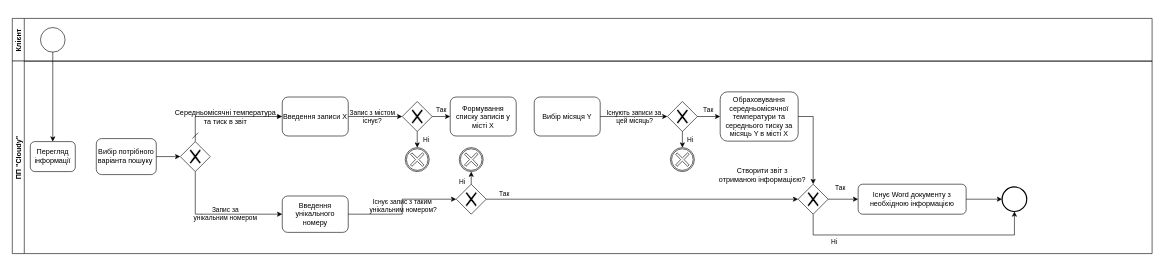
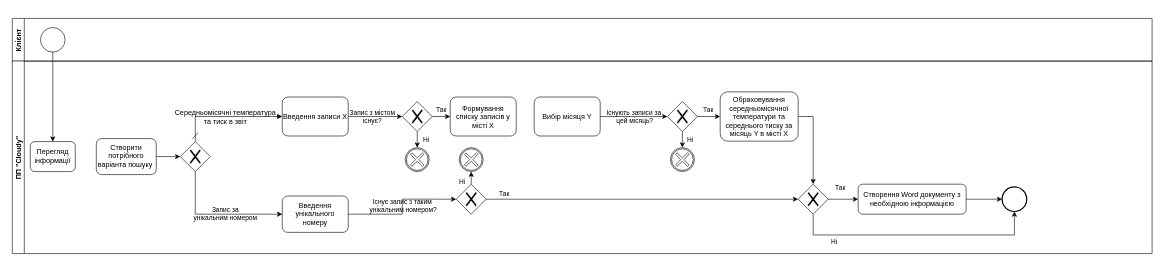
  <mxCell id="0" />
  <mxCell id="1" parent="0" />
  <mxCell id="2" value="" style="group" parent="1" vertex="1" connectable="0"><mxGeometry x="20" y="20.67" width="1900" height="420" as="geometry" /></mxCell>
  <mxCell id="3" value="Клієнт" style="swimlane;startSize=20;horizontal=0;" parent="2" vertex="1"><mxGeometry y="9.33" width="1900" height="71.33" as="geometry"><mxRectangle x="1060" y="1090" width="30" height="60" as="alternateBounds" /></mxGeometry></mxCell>
  <mxCell id="4" value="" style="ellipse;whiteSpace=wrap;html=1;aspect=fixed;" parent="3" vertex="1"><mxGeometry x="47" y="15.17" width="41" height="41" as="geometry" /></mxCell>
  <mxCell id="5" value="Ні" style="edgeStyle=orthogonalEdgeStyle;rounded=0;orthogonalLoop=1;jettySize=auto;html=1;exitX=0.5;exitY=0;exitDx=0;exitDy=0;entryX=0.5;entryY=1;entryDx=0;entryDy=0;labelBackgroundColor=none;" edge="1" parent="2" source="6" target="7"><mxGeometry x="-0.587" y="15" relative="1" as="geometry"><mxPoint as="offset" /></mxGeometry></mxCell>
  <mxCell id="6" value="" style="shape=mxgraph.bpmn.shape;html=1;verticalLabelPosition=bottom;labelBackgroundColor=#ffffff;verticalAlign=top;align=center;perimeter=rhombusPerimeter;background=gateway;outlineConnect=0;outline=none;symbol=exclusiveGw;" vertex="1" parent="2"><mxGeometry x="740" y="285.67" width="50" height="50" as="geometry" /></mxCell>
  <mxCell id="7" value="" style="shape=mxgraph.bpmn.shape;html=1;verticalLabelPosition=bottom;labelBackgroundColor=#ffffff;verticalAlign=top;align=center;perimeter=ellipsePerimeter;outlineConnect=0;outline=boundInt;symbol=cancel;" vertex="1" parent="2"><mxGeometry x="745" y="224.67" width="40" height="40" as="geometry" /></mxCell>
  <mxCell id="8" value="" style="shape=mxgraph.bpmn.shape;html=1;verticalLabelPosition=bottom;labelBackgroundColor=#ffffff;verticalAlign=top;align=center;perimeter=rhombusPerimeter;background=gateway;outlineConnect=0;outline=none;symbol=exclusiveGw;" vertex="1" parent="2"><mxGeometry x="1092" y="147.84" width="50" height="50" as="geometry" /></mxCell>
  <mxCell id="9" value="" style="shape=mxgraph.bpmn.shape;html=1;verticalLabelPosition=bottom;labelBackgroundColor=#ffffff;verticalAlign=top;align=center;perimeter=ellipsePerimeter;outlineConnect=0;outline=boundInt;symbol=cancel;" vertex="1" parent="2"><mxGeometry x="1097" y="224.67" width="40" height="40" as="geometry" /></mxCell>
  <mxCell id="10" value="Ні" style="edgeStyle=orthogonalEdgeStyle;rounded=0;orthogonalLoop=1;jettySize=auto;html=1;exitX=0.5;exitY=1;exitDx=0;exitDy=0;entryX=0.5;entryY=0;entryDx=0;entryDy=0;" edge="1" parent="2" source="8" target="9"><mxGeometry x="0.006" y="13" relative="1" as="geometry"><mxPoint as="offset" /></mxGeometry></mxCell>
  <mxCell id="11" value="Обраховування середньомісячної температури та середнього тиску за місяць Y в місті Х" style="shape=ext;rounded=1;html=1;whiteSpace=wrap;" vertex="1" parent="2"><mxGeometry x="1180" y="131.77" width="130" height="82.15" as="geometry" /></mxCell>
  <mxCell id="12" value="Так" style="edgeStyle=orthogonalEdgeStyle;rounded=0;orthogonalLoop=1;jettySize=auto;html=1;exitX=1;exitY=0.5;exitDx=0;exitDy=0;entryX=0;entryY=0.5;entryDx=0;entryDy=0;" edge="1" parent="2" source="8" target="11"><mxGeometry x="-0.053" y="12" relative="1" as="geometry"><mxPoint as="offset" /></mxGeometry></mxCell>
- <mxCell id="13" value="Створити звіт з &lt;br&gt;отриманою інформацією?" style="text;html=1;align=center;verticalAlign=middle;resizable=0;points=[];autosize=1;" vertex="1" parent="2"><mxGeometry x="1170" y="255.67" width="160" height="30" as="geometry" /></mxCell>
  <mxCell id="14" value="Середньомісячні температура &lt;br&gt;та тиск в звіт" style="text;html=1;align=center;verticalAlign=middle;resizable=0;points=[];autosize=1;" vertex="1" parent="2"><mxGeometry x="265" y="157.84" width="180" height="30" as="geometry" /></mxCell>
  <mxCell id="15" value="" style="shape=mxgraph.bpmn.shape;html=1;verticalLabelPosition=bottom;labelBackgroundColor=#ffffff;verticalAlign=top;align=center;perimeter=rhombusPerimeter;background=gateway;outlineConnect=0;outline=none;symbol=exclusiveGw;" parent="2" vertex="1"><mxGeometry x="280" y="214.67" width="50" height="50" as="geometry" /></mxCell>
  <mxCell id="16" value="" style="shape=mxgraph.bpmn.shape;html=1;verticalLabelPosition=bottom;labelBackgroundColor=#ffffff;verticalAlign=top;align=center;perimeter=rhombusPerimeter;background=gateway;outlineConnect=0;outline=none;symbol=exclusiveGw;" vertex="1" parent="2"><mxGeometry x="650" y="147.85" width="50" height="50" as="geometry" /></mxCell>
  <mxCell id="17" value="" style="shape=mxgraph.bpmn.shape;html=1;verticalLabelPosition=bottom;labelBackgroundColor=#ffffff;verticalAlign=top;align=center;perimeter=ellipsePerimeter;outlineConnect=0;outline=boundInt;symbol=cancel;" vertex="1" parent="2"><mxGeometry x="655" y="224.67" width="40" height="40" as="geometry" /></mxCell>
  <mxCell id="18" value="Ні" style="edgeStyle=orthogonalEdgeStyle;rounded=0;orthogonalLoop=1;jettySize=auto;html=1;exitX=0.5;exitY=1;exitDx=0;exitDy=0;entryX=0.5;entryY=0;entryDx=0;entryDy=0;" edge="1" parent="2" source="16" target="17"><mxGeometry x="0.006" y="15" relative="1" as="geometry"><mxPoint as="offset" /></mxGeometry></mxCell>
  <mxCell id="19" value="Формування списку записів у місті Х" style="shape=ext;rounded=1;html=1;whiteSpace=wrap;" vertex="1" parent="2"><mxGeometry x="730" y="140.35" width="110" height="65" as="geometry" /></mxCell>
  <mxCell id="20" value="Так" style="edgeStyle=orthogonalEdgeStyle;rounded=0;orthogonalLoop=1;jettySize=auto;html=1;exitX=1;exitY=0.5;exitDx=0;exitDy=0;entryX=0;entryY=0.5;entryDx=0;entryDy=0;" edge="1" parent="2" source="16" target="19"><mxGeometry y="12" relative="1" as="geometry"><mxPoint as="offset" /></mxGeometry></mxCell>
  <mxCell id="21" value="ПП &quot;Cloudy&quot;" style="swimlane;startSize=20;horizontal=0;" parent="1" vertex="1"><mxGeometry x="20" y="101" width="1900" height="321" as="geometry"><mxRectangle x="1060" y="1160" width="760" height="130" as="alternateBounds" /></mxGeometry></mxCell>
  <mxCell id="22" value="Перегляд інформації" style="shape=ext;rounded=1;html=1;whiteSpace=wrap;" parent="21" vertex="1"><mxGeometry x="30" y="134.33" width="75" height="50" as="geometry" /></mxCell>
  <mxCell id="23" style="edgeStyle=orthogonalEdgeStyle;rounded=0;orthogonalLoop=1;jettySize=auto;html=1;exitX=1;exitY=0.5;exitDx=0;exitDy=0;entryX=0;entryY=0.5;entryDx=0;entryDy=0;" edge="1" parent="21" source="24" target="25"><mxGeometry relative="1" as="geometry" /></mxCell>
- <mxCell id="24" value="Існує Word документу з необхідною інформацією" style="shape=ext;rounded=1;html=1;whiteSpace=wrap;" parent="21" vertex="1"><mxGeometry x="1410" y="205.34" width="180" height="50" as="geometry" /></mxCell>
+ <mxCell id="24" value="Створення Word документу з необхідною інформацією" style="shape=ext;rounded=1;html=1;whiteSpace=wrap;" parent="21" vertex="1"><mxGeometry x="1410" y="205.34" width="180" height="50" as="geometry" /></mxCell>
  <mxCell id="25" value="" style="ellipse;whiteSpace=wrap;html=1;aspect=fixed;strokeWidth=2;" parent="21" vertex="1"><mxGeometry x="1650" y="209.84" width="41" height="41" as="geometry" /></mxCell>
- <mxCell id="26" value="Вибір потрібного варіанта пошуку&amp;nbsp;" style="shape=ext;rounded=1;html=1;whiteSpace=wrap;" parent="21" vertex="1"><mxGeometry x="140" y="129.34" width="100" height="60" as="geometry" /></mxCell>
+ <mxCell id="26" value="Створити потрібного варіанта пошуку&amp;nbsp;" style="shape=ext;rounded=1;html=1;whiteSpace=wrap;" parent="21" vertex="1"><mxGeometry x="140" y="129.34" width="100" height="60" as="geometry" /></mxCell>
  <mxCell id="27" value="Введення записи Х" style="shape=ext;rounded=1;html=1;whiteSpace=wrap;" parent="21" vertex="1"><mxGeometry x="450" y="60" width="110" height="65" as="geometry" /></mxCell>
  <mxCell id="28" value="Введення унікального номеру" style="shape=ext;rounded=1;html=1;whiteSpace=wrap;" parent="21" vertex="1"><mxGeometry x="450" y="225" width="110" height="60.67" as="geometry" /></mxCell>
  <mxCell id="29" value="Вибір місяця Y" style="shape=ext;rounded=1;html=1;whiteSpace=wrap;" vertex="1" parent="21"><mxGeometry x="870" y="60" width="110" height="65" as="geometry" /></mxCell>
  <mxCell id="30" value="Так" style="edgeStyle=orthogonalEdgeStyle;rounded=0;orthogonalLoop=1;jettySize=auto;html=1;exitX=1;exitY=0.5;exitDx=0;exitDy=0;entryX=0;entryY=0.5;entryDx=0;entryDy=0;" edge="1" parent="21" source="32" target="24"><mxGeometry x="-0.2" y="19" relative="1" as="geometry"><mxPoint as="offset" /></mxGeometry></mxCell>
  <mxCell id="31" value="Ні" style="edgeStyle=orthogonalEdgeStyle;rounded=0;orthogonalLoop=1;jettySize=auto;html=1;exitX=0.5;exitY=1;exitDx=0;exitDy=0;entryX=0.5;entryY=1;entryDx=0;entryDy=0;" edge="1" parent="21" source="32" target="25"><mxGeometry x="-0.66" y="-11" relative="1" as="geometry"><Array as="points"><mxPoint x="1335" y="290" /><mxPoint x="1671" y="290" /></Array><mxPoint as="offset" /></mxGeometry></mxCell>
  <mxCell id="32" value="" style="shape=mxgraph.bpmn.shape;html=1;verticalLabelPosition=bottom;labelBackgroundColor=#ffffff;verticalAlign=top;align=center;perimeter=rhombusPerimeter;background=gateway;outlineConnect=0;outline=none;symbol=exclusiveGw;" vertex="1" parent="21"><mxGeometry x="1310" y="205.34" width="50" height="50" as="geometry" /></mxCell>
  <mxCell id="33" value="" style="endArrow=classic;html=1;entryX=0.5;entryY=0;entryDx=0;entryDy=0;exitX=0.5;exitY=1;exitDx=0;exitDy=0;" parent="1" source="4" target="22" edge="1"><mxGeometry width="50" height="50" relative="1" as="geometry"><mxPoint x="1147.38" y="1175.17" as="sourcePoint" /><mxPoint x="1147" y="1221" as="targetPoint" /></mxGeometry></mxCell>
  <mxCell id="34" value="Існує запис з таким&lt;br&gt;&amp;nbsp;унікальним номером?" style="edgeStyle=orthogonalEdgeStyle;rounded=0;orthogonalLoop=1;jettySize=auto;html=1;exitX=1;exitY=0.5;exitDx=0;exitDy=0;entryX=0;entryY=0.5;entryDx=0;entryDy=0;labelBackgroundColor=none;" edge="1" parent="1" source="28" target="6"><mxGeometry relative="1" as="geometry" /></mxCell>
  <mxCell id="35" value="Так" style="edgeStyle=orthogonalEdgeStyle;rounded=0;orthogonalLoop=1;jettySize=auto;html=1;exitX=1;exitY=0.5;exitDx=0;exitDy=0;entryX=0;entryY=0.5;entryDx=0;entryDy=0;" edge="1" parent="1" source="6" target="32"><mxGeometry x="-0.885" y="9" relative="1" as="geometry"><mxPoint x="1310" y="281" as="targetPoint" /><mxPoint as="offset" /></mxGeometry></mxCell>
  <mxCell id="36" value="Існують записи за&lt;br&gt;&amp;nbsp;цей місяць?" style="edgeStyle=orthogonalEdgeStyle;rounded=0;orthogonalLoop=1;jettySize=auto;html=1;exitX=1;exitY=0.5;exitDx=0;exitDy=0;entryX=0;entryY=0.5;entryDx=0;entryDy=0;labelBackgroundColor=none;" edge="1" parent="1" source="29" target="8"><mxGeometry relative="1" as="geometry" /></mxCell>
  <mxCell id="37" style="edgeStyle=orthogonalEdgeStyle;rounded=0;orthogonalLoop=1;jettySize=auto;html=1;exitX=1;exitY=0.5;exitDx=0;exitDy=0;entryX=0.5;entryY=0;entryDx=0;entryDy=0;" edge="1" parent="1" source="11" target="32"><mxGeometry relative="1" as="geometry" /></mxCell>
  <mxCell id="38" style="edgeStyle=orthogonalEdgeStyle;rounded=0;orthogonalLoop=1;jettySize=auto;html=1;exitX=1;exitY=0.5;exitDx=0;exitDy=0;entryX=0;entryY=0.5;entryDx=0;entryDy=0;" parent="1" source="26" target="15" edge="1"><mxGeometry relative="1" as="geometry" /></mxCell>
  <mxCell id="39" value="Запис за &lt;br&gt;унікальним номером" style="edgeStyle=orthogonalEdgeStyle;rounded=0;orthogonalLoop=1;jettySize=auto;html=1;exitX=0.5;exitY=1;exitDx=0;exitDy=0;entryX=0;entryY=0.5;entryDx=0;entryDy=0;labelBackgroundColor=none;" edge="1" parent="1" source="15" target="28"><mxGeometry x="0.116" relative="1" as="geometry"><mxPoint as="offset" /></mxGeometry></mxCell>
  <mxCell id="40" value="" style="startArrow=dash;startSize=8;endArrow=block;endFill=1;endSize=6;html=1;labelBackgroundColor=none;entryX=0;entryY=0.5;entryDx=0;entryDy=0;exitX=0.5;exitY=0;exitDx=0;exitDy=0;edgeStyle=orthogonalEdgeStyle;rounded=0;" edge="1" parent="1" source="15" target="27"><mxGeometry width="100" relative="1" as="geometry"><mxPoint x="370" y="242" as="sourcePoint" /><mxPoint x="470" y="242" as="targetPoint" /></mxGeometry></mxCell>
  <mxCell id="41" value="Запис з містом&lt;br&gt;існує?" style="edgeStyle=orthogonalEdgeStyle;rounded=0;orthogonalLoop=1;jettySize=auto;html=1;exitX=1;exitY=0.5;exitDx=0;exitDy=0;entryX=0;entryY=0.5;entryDx=0;entryDy=0;labelBackgroundColor=none;" edge="1" parent="1" source="27" target="16"><mxGeometry x="-0.111" relative="1" as="geometry"><Array as="points"><mxPoint x="640" y="194" /><mxPoint x="640" y="194" /></Array><mxPoint as="offset" /></mxGeometry></mxCell>
